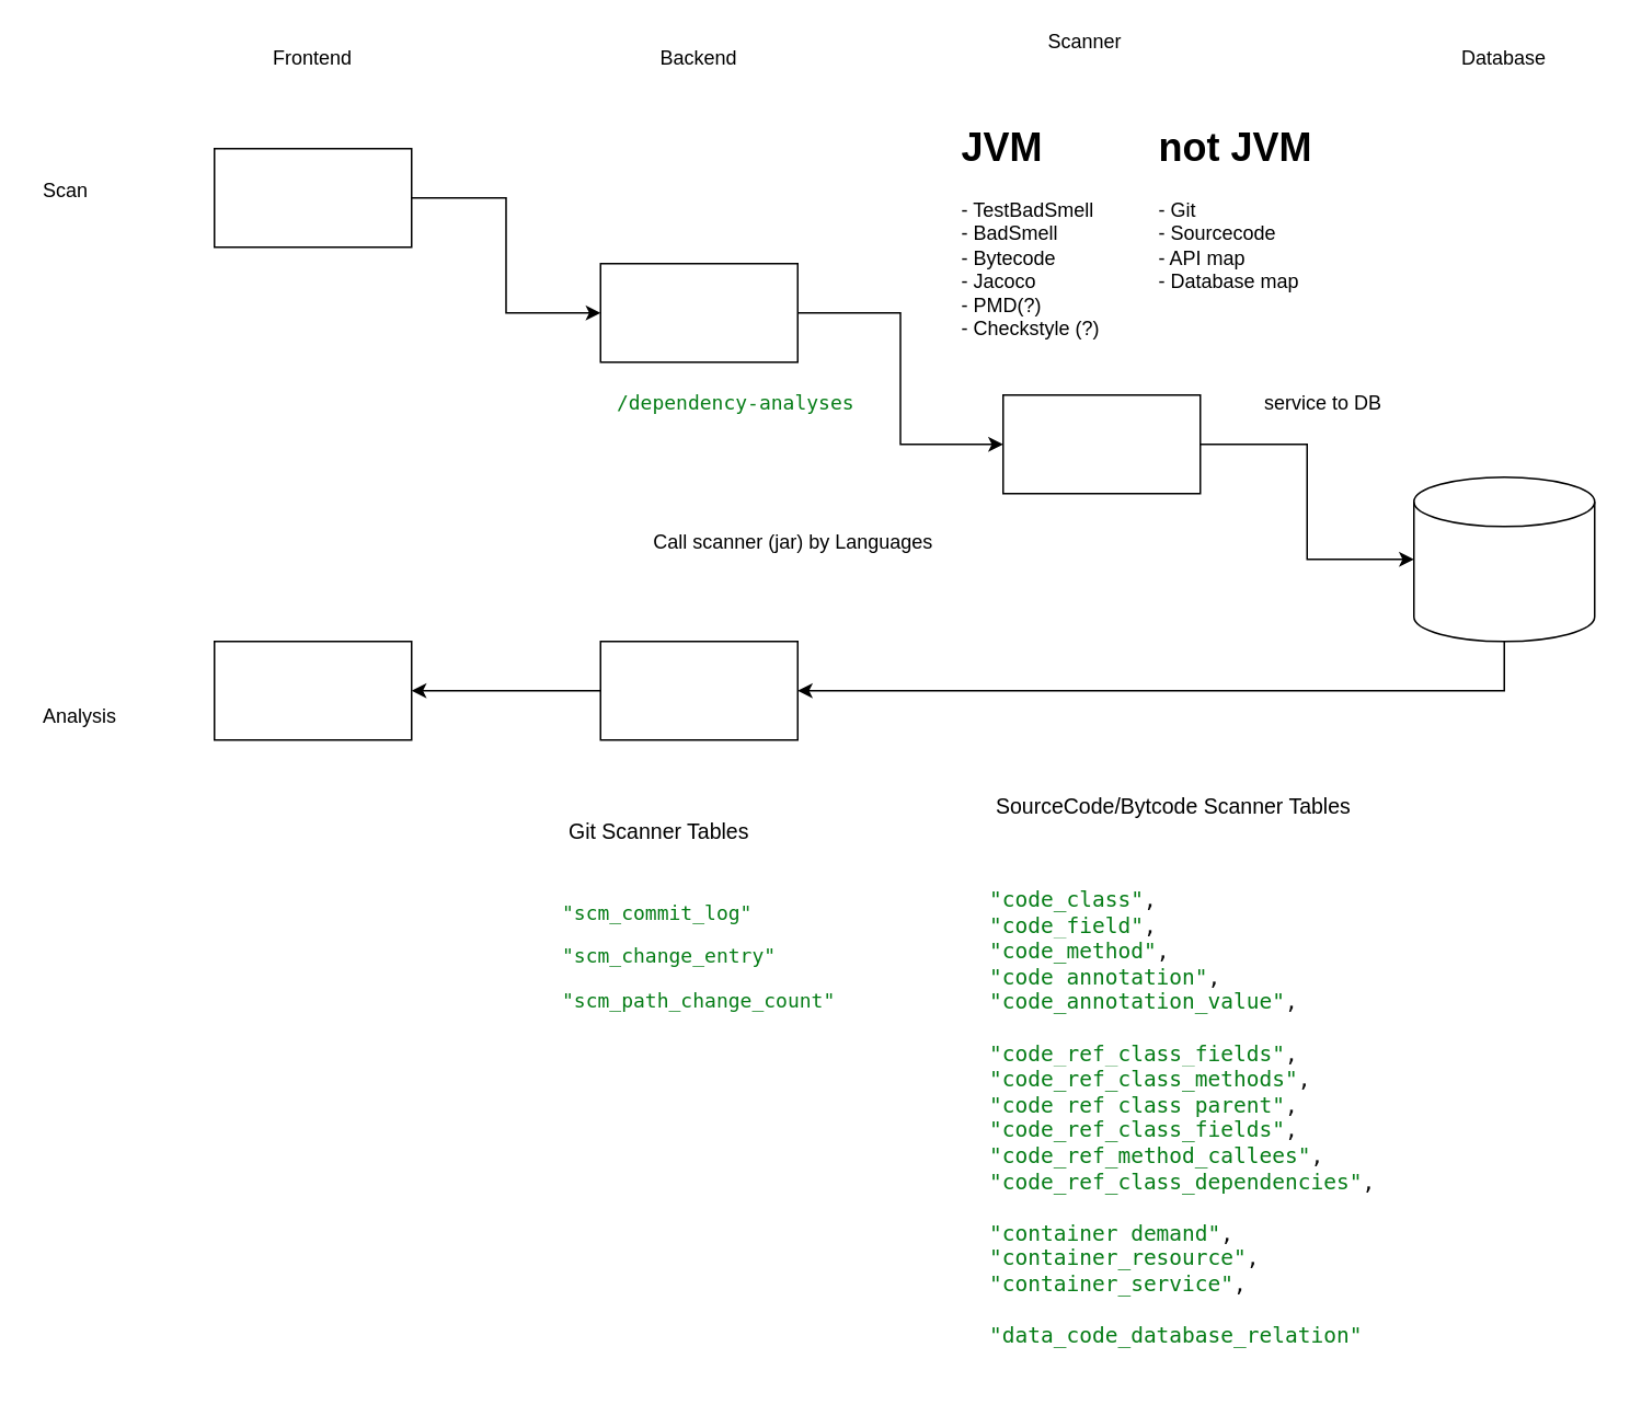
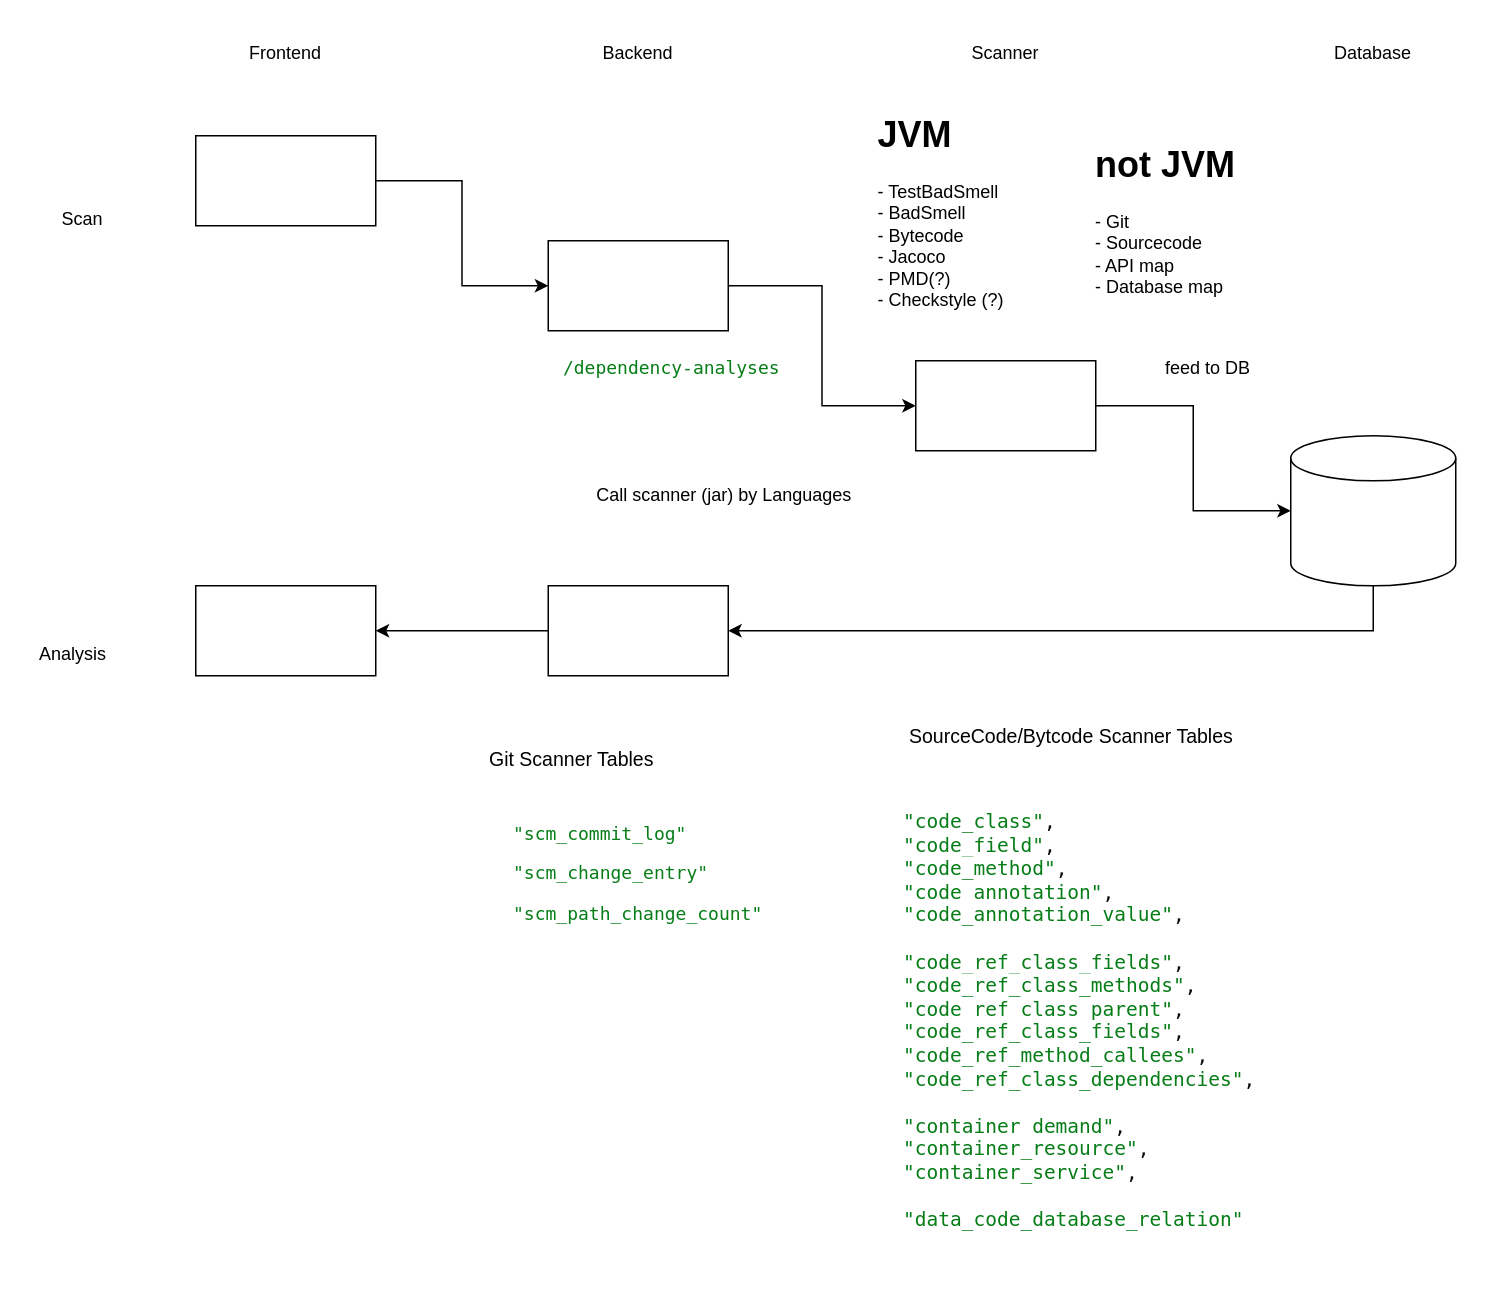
  <mxCell id="0" />
  <mxCell id="1" parent="0" />
  <mxCell id="2" style="edgeStyle=orthogonalEdgeStyle;rounded=0;orthogonalLoop=1;jettySize=auto;html=1;entryX=0;entryY=0.5;entryDx=0;entryDy=0;" parent="1" source="3" target="5" edge="1"><mxGeometry relative="1" as="geometry" /></mxCell>
  <mxCell id="3" value="" style="rounded=0;whiteSpace=wrap;html=1;" parent="1" vertex="1"><mxGeometry x="130" y="90" width="120" height="60" as="geometry" /></mxCell>
  <mxCell id="4" style="edgeStyle=orthogonalEdgeStyle;rounded=0;orthogonalLoop=1;jettySize=auto;html=1;entryX=0;entryY=0.5;entryDx=0;entryDy=0;" parent="1" source="5" target="7" edge="1"><mxGeometry relative="1" as="geometry" /></mxCell>
  <mxCell id="5" value="" style="rounded=0;whiteSpace=wrap;html=1;" parent="1" vertex="1"><mxGeometry x="365" y="160" width="120" height="60" as="geometry" /></mxCell>
  <mxCell id="6" style="edgeStyle=orthogonalEdgeStyle;rounded=0;orthogonalLoop=1;jettySize=auto;html=1;exitX=1;exitY=0.5;exitDx=0;exitDy=0;entryX=0;entryY=0.5;entryDx=0;entryDy=0;entryPerimeter=0;" edge="1" parent="1" source="7" target="9"><mxGeometry relative="1" as="geometry" /></mxCell>
  <mxCell id="7" value="" style="rounded=0;whiteSpace=wrap;html=1;" parent="1" vertex="1"><mxGeometry x="610" y="240" width="120" height="60" as="geometry" /></mxCell>
  <mxCell id="8" style="edgeStyle=orthogonalEdgeStyle;rounded=0;orthogonalLoop=1;jettySize=auto;html=1;entryX=1;entryY=0.5;entryDx=0;entryDy=0;fontSize=12;" edge="1" parent="1" source="9" target="20"><mxGeometry relative="1" as="geometry"><Array as="points"><mxPoint x="915" y="420" /></Array></mxGeometry></mxCell>
  <mxCell id="9" value="" style="shape=cylinder3;whiteSpace=wrap;html=1;boundedLbl=1;backgroundOutline=1;size=15;" parent="1" vertex="1"><mxGeometry x="860" y="290" width="110" height="100" as="geometry" /></mxCell>
  <mxCell id="10" value="Frontend" style="text;html=1;strokeColor=none;fillColor=none;align=center;verticalAlign=middle;whiteSpace=wrap;rounded=0;" parent="1" vertex="1"><mxGeometry x="160" y="20" width="60" height="30" as="geometry" /></mxCell>
  <mxCell id="11" value="Backend" style="text;html=1;strokeColor=none;fillColor=none;align=center;verticalAlign=middle;whiteSpace=wrap;rounded=0;" parent="1" vertex="1"><mxGeometry x="395" y="20" width="60" height="30" as="geometry" /></mxCell>
- <mxCell id="12" value="Scanner" style="text;html=1;strokeColor=none;fillColor=none;align=center;verticalAlign=middle;whiteSpace=wrap;rounded=0;" parent="1" vertex="1"><mxGeometry x="630" y="10" width="60" height="30" as="geometry" /></mxCell>
+ <mxCell id="12" value="Scanner" style="text;html=1;strokeColor=none;fillColor=none;align=center;verticalAlign=middle;whiteSpace=wrap;rounded=0;" parent="1" vertex="1"><mxGeometry x="640" y="20" width="60" height="30" as="geometry" /></mxCell>
  <mxCell id="13" value="Database" style="text;html=1;strokeColor=none;fillColor=none;align=center;verticalAlign=middle;whiteSpace=wrap;rounded=0;" parent="1" vertex="1"><mxGeometry x="885" y="20" width="60" height="30" as="geometry" /></mxCell>
  <mxCell id="14" value="&lt;pre style=&quot;background-color: rgb(255, 255, 255); color: rgb(8, 8, 8); font-family: &amp;quot;jetbrains mono&amp;quot;, monospace; font-size: 12px;&quot;&gt;&lt;span style=&quot;color: rgb(6, 125, 23); font-size: 12px;&quot;&gt;/dependency-analyses&lt;/span&gt;&lt;/pre&gt;" style="text;html=1;strokeColor=none;fillColor=none;align=center;verticalAlign=middle;whiteSpace=wrap;rounded=0;fontSize=12;" vertex="1" parent="1"><mxGeometry x="365" y="230" width="165" height="30" as="geometry" /></mxCell>
  <mxCell id="15" value="Call scanner (jar) by Languages" style="text;html=1;strokeColor=none;fillColor=none;align=center;verticalAlign=middle;whiteSpace=wrap;rounded=0;fontSize=12;" vertex="1" parent="1"><mxGeometry x="365" y="315" width="235" height="30" as="geometry" /></mxCell>
  <mxCell id="16" value="&lt;h1&gt;JVM&lt;/h1&gt;&lt;p&gt;&lt;span&gt;- TestBadSmell&lt;/span&gt;&lt;br style=&quot;padding: 0px ; margin: 0px&quot;&gt;&lt;span&gt;- BadSmell&lt;/span&gt;&lt;br style=&quot;padding: 0px ; margin: 0px&quot;&gt;&lt;span&gt;- Bytecode&lt;/span&gt;&lt;br style=&quot;padding: 0px ; margin: 0px&quot;&gt;&lt;span&gt;- Jacoco&lt;/span&gt;&lt;br style=&quot;padding: 0px ; margin: 0px&quot;&gt;&lt;span&gt;- PMD(?)&lt;/span&gt;&lt;br style=&quot;padding: 0px ; margin: 0px&quot;&gt;&lt;span&gt;- Checkstyle (?)&lt;/span&gt;&lt;br&gt;&lt;/p&gt;" style="text;html=1;strokeColor=none;fillColor=none;spacing=5;spacingTop=-20;whiteSpace=wrap;overflow=hidden;rounded=0;fontSize=12;" vertex="1" parent="1"><mxGeometry x="580" y="70" width="115" height="160" as="geometry" /></mxCell>
- <mxCell id="17" value="&lt;h1&gt;not JVM&lt;/h1&gt;&lt;p&gt;&lt;span&gt;- Git&lt;/span&gt;&lt;br style=&quot;padding: 0px ; margin: 0px&quot;&gt;&lt;span&gt;- Sourcecode&lt;/span&gt;&lt;br style=&quot;padding: 0px ; margin: 0px&quot;&gt;&lt;span&gt;- API map&lt;/span&gt;&lt;br style=&quot;padding: 0px ; margin: 0px&quot;&gt;&lt;span&gt;- Database map&lt;/span&gt;&lt;br&gt;&lt;/p&gt;" style="text;html=1;strokeColor=none;fillColor=none;spacing=5;spacingTop=-20;whiteSpace=wrap;overflow=hidden;rounded=0;fontSize=12;" vertex="1" parent="1"><mxGeometry x="700" y="70" width="120" height="130" as="geometry" /></mxCell>
- <mxCell id="18" value="service to DB" style="text;html=1;strokeColor=none;fillColor=none;align=center;verticalAlign=middle;whiteSpace=wrap;rounded=0;fontSize=12;" vertex="1" parent="1"><mxGeometry x="750" y="230" width="110" height="30" as="geometry" /></mxCell>
+ <mxCell id="17" value="&lt;h1&gt;not JVM&lt;/h1&gt;&lt;p&gt;&lt;span&gt;- Git&lt;/span&gt;&lt;br style=&quot;padding: 0px ; margin: 0px&quot;&gt;&lt;span&gt;- Sourcecode&lt;/span&gt;&lt;br style=&quot;padding: 0px ; margin: 0px&quot;&gt;&lt;span&gt;- API map&lt;/span&gt;&lt;br style=&quot;padding: 0px ; margin: 0px&quot;&gt;&lt;span&gt;- Database map&lt;/span&gt;&lt;br&gt;&lt;/p&gt;" style="text;html=1;strokeColor=none;fillColor=none;spacing=5;spacingTop=-20;whiteSpace=wrap;overflow=hidden;rounded=0;fontSize=12;" vertex="1" parent="1"><mxGeometry x="725" y="90" width="120" height="130" as="geometry" /></mxCell>
+ <mxCell id="18" value="feed to DB" style="text;html=1;strokeColor=none;fillColor=none;align=center;verticalAlign=middle;whiteSpace=wrap;rounded=0;fontSize=12;" vertex="1" parent="1"><mxGeometry x="750" y="230" width="110" height="30" as="geometry" /></mxCell>
  <mxCell id="19" style="edgeStyle=orthogonalEdgeStyle;rounded=0;orthogonalLoop=1;jettySize=auto;html=1;entryX=1;entryY=0.5;entryDx=0;entryDy=0;fontSize=12;" edge="1" parent="1" source="20" target="23"><mxGeometry relative="1" as="geometry" /></mxCell>
  <mxCell id="20" value="" style="rounded=0;whiteSpace=wrap;html=1;" vertex="1" parent="1"><mxGeometry x="365" y="390" width="120" height="60" as="geometry" /></mxCell>
- <mxCell id="21" value="Scan" style="text;strokeColor=none;fillColor=none;align=left;verticalAlign=middle;spacingLeft=4;spacingRight=4;overflow=hidden;points=[[0,0.5],[1,0.5]];portConstraint=eastwest;rotatable=0;fontSize=12;" vertex="1" parent="1"><mxGeometry x="20" y="100" width="80" height="30" as="geometry" /></mxCell>
+ <mxCell id="21" value="Scan" style="text;strokeColor=none;fillColor=none;align=left;verticalAlign=middle;spacingLeft=4;spacingRight=4;overflow=hidden;points=[[0,0.5],[1,0.5]];portConstraint=eastwest;rotatable=0;fontSize=12;" vertex="1" parent="1"><mxGeometry x="35" y="130" width="80" height="30" as="geometry" /></mxCell>
  <mxCell id="22" value="Analysis" style="text;strokeColor=none;fillColor=none;align=left;verticalAlign=middle;spacingLeft=4;spacingRight=4;overflow=hidden;points=[[0,0.5],[1,0.5]];portConstraint=eastwest;rotatable=0;fontSize=12;" vertex="1" parent="1"><mxGeometry x="20" y="420" width="80" height="30" as="geometry" /></mxCell>
  <mxCell id="23" value="" style="rounded=0;whiteSpace=wrap;html=1;" vertex="1" parent="1"><mxGeometry x="130" y="390" width="120" height="60" as="geometry" /></mxCell>
  <mxCell id="24" value="&lt;pre style=&quot;color: rgb(8 , 8 , 8) ; font-family: &amp;#34;jetbrains mono&amp;#34; , monospace ; font-size: 13px&quot;&gt;&lt;pre style=&quot;font-family: &amp;#34;jetbrains mono&amp;#34; , monospace&quot;&gt;&lt;span style=&quot;background-color: rgb(255 , 255 , 255)&quot;&gt;&lt;span style=&quot;color: rgb(6 , 125 , 23)&quot;&gt;&quot;code_class&quot;&lt;/span&gt;,&lt;br&gt;&lt;span style=&quot;color: rgb(6 , 125 , 23)&quot;&gt;&quot;code_field&quot;&lt;/span&gt;,&lt;br&gt;&lt;span style=&quot;color: rgb(6 , 125 , 23)&quot;&gt;&quot;code_method&quot;&lt;/span&gt;,&lt;br&gt;&lt;span style=&quot;color: rgb(6 , 125 , 23)&quot;&gt;&quot;code_annotation&quot;&lt;/span&gt;,&lt;br&gt;&lt;span style=&quot;color: rgb(6 , 125 , 23)&quot;&gt;&quot;code_annotation_value&quot;&lt;/span&gt;,&lt;br&gt;&lt;br&gt;&lt;span style=&quot;color: rgb(6 , 125 , 23)&quot;&gt;&quot;code_ref_class_fields&quot;&lt;/span&gt;,&lt;br&gt;&lt;span style=&quot;color: rgb(6 , 125 , 23)&quot;&gt;&quot;code_ref_class_methods&quot;&lt;/span&gt;,&lt;br&gt;&lt;span style=&quot;color: rgb(6 , 125 , 23)&quot;&gt;&quot;code_ref_class_parent&quot;&lt;/span&gt;,&lt;br&gt;&lt;span style=&quot;color: rgb(6 , 125 , 23)&quot;&gt;&quot;code_ref_class_fields&quot;&lt;/span&gt;,&lt;br&gt;&lt;span style=&quot;color: rgb(6 , 125 , 23)&quot;&gt;&quot;code_ref_method_callees&quot;&lt;/span&gt;,&lt;br&gt;&lt;span style=&quot;color: rgb(6 , 125 , 23)&quot;&gt;&quot;code_ref_class_dependencies&quot;&lt;/span&gt;,&lt;br&gt;&lt;br&gt;&lt;span style=&quot;color: rgb(6 , 125 , 23)&quot;&gt;&quot;container_demand&quot;&lt;/span&gt;,&lt;br&gt;&lt;span style=&quot;color: rgb(6 , 125 , 23)&quot;&gt;&quot;container_resource&quot;&lt;/span&gt;,&lt;br&gt;&lt;span style=&quot;color: rgb(6 , 125 , 23)&quot;&gt;&quot;container_service&quot;&lt;/span&gt;,&lt;br&gt;&lt;br&gt;&lt;span style=&quot;color: rgb(6 , 125 , 23)&quot;&gt;&quot;data_code_database_relation&quot;&lt;/span&gt;&lt;/span&gt;&lt;/pre&gt;&lt;/pre&gt;" style="text;whiteSpace=wrap;html=1;fontSize=12;" vertex="1" parent="1"><mxGeometry x="600" y="520" width="300" height="320" as="geometry" /></mxCell>
  <mxCell id="25" value="SourceCode/Bytcode Scanner Tables" style="text;strokeColor=none;fillColor=none;align=left;verticalAlign=middle;spacingLeft=4;spacingRight=4;overflow=hidden;points=[[0,0.5],[1,0.5]];portConstraint=eastwest;rotatable=0;labelBackgroundColor=#FFFFFF;fontSize=13;" vertex="1" parent="1"><mxGeometry x="600" y="475" width="280" height="30" as="geometry" /></mxCell>
- <mxCell id="26" value="Git Scanner Tables" style="text;strokeColor=none;fillColor=none;align=left;verticalAlign=middle;spacingLeft=4;spacingRight=4;overflow=hidden;points=[[0,0.5],[1,0.5]];portConstraint=eastwest;rotatable=0;labelBackgroundColor=#FFFFFF;fontSize=13;" vertex="1" parent="1"><mxGeometry x="340" y="490" width="220" height="30" as="geometry" /></mxCell>
+ <mxCell id="26" value="Git Scanner Tables" style="text;strokeColor=none;fillColor=none;align=left;verticalAlign=middle;spacingLeft=4;spacingRight=4;overflow=hidden;points=[[0,0.5],[1,0.5]];portConstraint=eastwest;rotatable=0;labelBackgroundColor=#FFFFFF;fontSize=13;" vertex="1" parent="1"><mxGeometry x="320" y="490" width="220" height="30" as="geometry" /></mxCell>
  <mxCell id="27" value="&lt;pre style=&quot;color: rgb(8 , 8 , 8) ; font-family: &amp;#34;jetbrains mono&amp;#34; , monospace&quot;&gt;&lt;pre style=&quot;font-family: &amp;#34;jetbrains mono&amp;#34; , monospace&quot;&gt;&lt;pre style=&quot;font-family: &amp;#34;jetbrains mono&amp;#34; , monospace&quot;&gt;&lt;span style=&quot;color: rgb(6 , 125 , 23)&quot;&gt;&quot;scm_commit_log&quot;&lt;/span&gt;&lt;/pre&gt;&lt;pre style=&quot;font-family: &amp;#34;jetbrains mono&amp;#34; , monospace&quot;&gt;&lt;pre style=&quot;font-family: &amp;#34;jetbrains mono&amp;#34; , monospace&quot;&gt;&lt;span style=&quot;color: #067d17&quot;&gt;&quot;scm_change_entry&quot;&lt;/span&gt;&lt;/pre&gt;&lt;pre style=&quot;font-family: &amp;#34;jetbrains mono&amp;#34; , monospace&quot;&gt;&lt;span style=&quot;color: rgb(6 , 125 , 23)&quot;&gt;&quot;scm_path_change_count&quot;&lt;/span&gt;&lt;/pre&gt;&lt;/pre&gt;&lt;/pre&gt;&lt;/pre&gt;" style="text;whiteSpace=wrap;html=1;fontSize=12;" vertex="1" parent="1"><mxGeometry x="340" y="530" width="230" height="110" as="geometry" /></mxCell>
